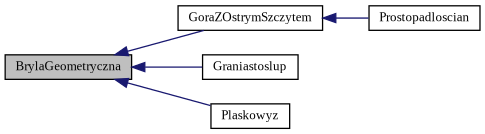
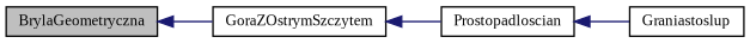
  digraph {
    fontname="Liberation Serif"
    rankdir=LR
    node [color=black fillcolor=white fontname="Liberation Serif" fontsize=10 shape=record style=filled]
    edge [color=midnightblue dir=back fontname="Liberation Serif" fontsize=10 labelfontname=FreeSans labelfontsize=10 style=solid]
    n1 [fillcolor=grey75 fontcolor=black height=0.2 label=BrylaGeometryczna width=0.4]
    n2 [height=0.2 label=GoraZOstrymSzczytem width=0.4]
    n3 [height=0.2 label=Graniastoslup width=0.4]
-   n4 [height=0.2 label=Plaskowyz width=0.4]
    n5 [height=0.2 label=Prostopadloscian width=0.4]
    n1 -> n2
-   n1 -> n3
-   n1 -> n4
+   n5 -> n3
    n2 -> n5
  }
